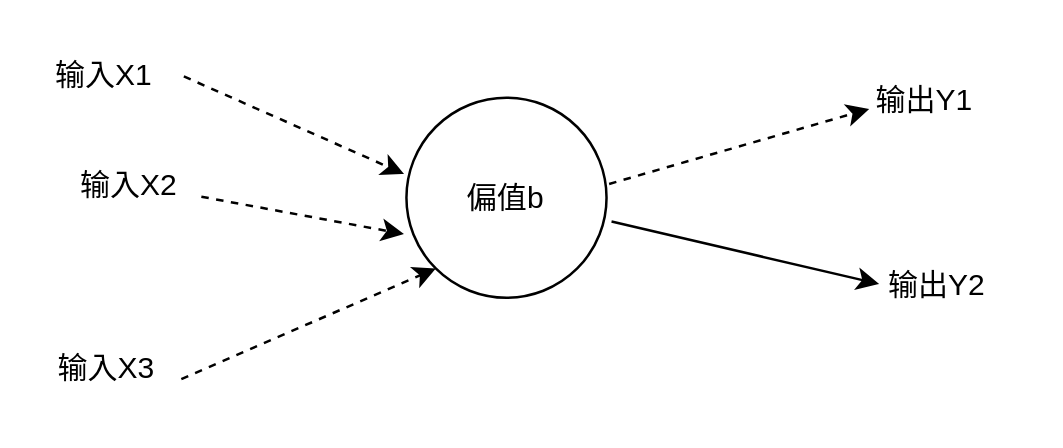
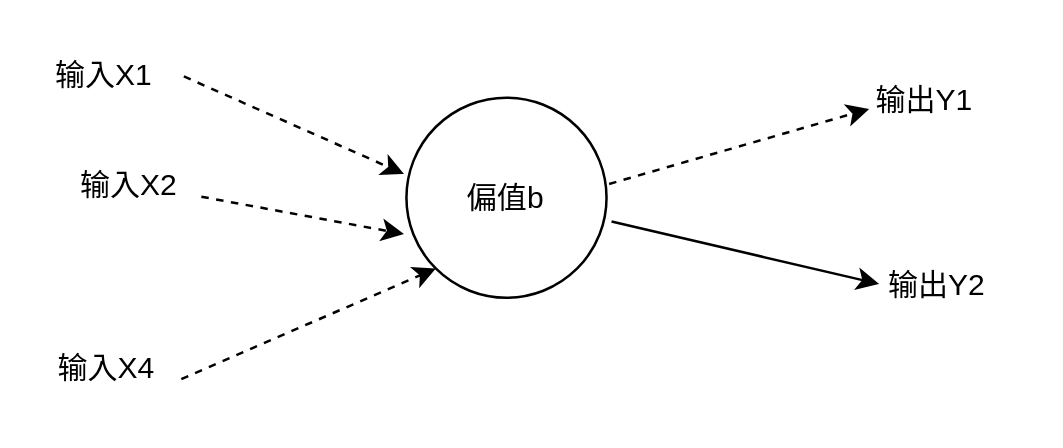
  <mxCell id="0" />
  <mxCell id="1" parent="0" />
  <mxCell id="2" value="输入X1" style="text;html=1;resizable=0;points=[];autosize=1;align=left;verticalAlign=top;spacingTop=-4;" vertex="1" parent="1"><mxGeometry x="20" y="20" width="50" height="20" as="geometry" /></mxCell>
  <mxCell id="3" value="输入X2" style="text;html=1;resizable=0;points=[];autosize=1;align=left;verticalAlign=top;spacingTop=-4;" vertex="1" parent="1"><mxGeometry x="30" y="63.5" width="50" height="20" as="geometry" /></mxCell>
- <mxCell id="4" value="输入X3" style="text;html=1;resizable=0;points=[];autosize=1;align=left;verticalAlign=top;spacingTop=-4;" vertex="1" parent="1"><mxGeometry x="21" y="137" width="50" height="20" as="geometry" /></mxCell>
+ <mxCell id="4" value="输入X4" style="text;html=1;resizable=0;points=[];autosize=1;align=left;verticalAlign=top;spacingTop=-4;" vertex="1" parent="1"><mxGeometry x="21" y="137" width="50" height="20" as="geometry" /></mxCell>
  <mxCell id="5" value="偏值b" style="ellipse;whiteSpace=wrap;html=1;aspect=fixed;" vertex="1" parent="1"><mxGeometry x="162" y="38.5" width="80" height="80" as="geometry" /></mxCell>
  <mxCell id="6" value="输出Y1" style="text;html=1;resizable=0;points=[];autosize=1;align=left;verticalAlign=top;spacingTop=-4;" vertex="1" parent="1"><mxGeometry x="348" y="30" width="50" height="20" as="geometry" /></mxCell>
  <mxCell id="7" value="输出Y2" style="text;html=1;resizable=0;points=[];autosize=1;align=left;verticalAlign=top;spacingTop=-4;" vertex="1" parent="1"><mxGeometry x="353" y="104" width="50" height="20" as="geometry" /></mxCell>
  <mxCell id="8" value="" style="endArrow=classic;html=1;exitX=1.06;exitY=0.5;exitDx=0;exitDy=0;exitPerimeter=0;entryX=-0.012;entryY=0.381;entryDx=0;entryDy=0;entryPerimeter=0;dashed=1;" edge="1" parent="1" source="2" target="5"><mxGeometry width="50" height="50" relative="1" as="geometry"><mxPoint x="22" y="230" as="sourcePoint" /><mxPoint x="72" y="180" as="targetPoint" /></mxGeometry></mxCell>
  <mxCell id="9" value="" style="endArrow=classic;html=1;dashed=1;" edge="1" parent="1" source="3"><mxGeometry width="50" height="50" relative="1" as="geometry"><mxPoint x="62" y="197" as="sourcePoint" /><mxPoint x="161" y="93" as="targetPoint" /></mxGeometry></mxCell>
  <mxCell id="10" value="" style="endArrow=classic;html=1;dashed=1;entryX=0;entryY=1;entryDx=0;entryDy=0;exitX=1.02;exitY=0.7;exitDx=0;exitDy=0;exitPerimeter=0;" edge="1" parent="1" source="4" target="5"><mxGeometry width="50" height="50" relative="1" as="geometry"><mxPoint x="22" y="230" as="sourcePoint" /><mxPoint x="72" y="180" as="targetPoint" /></mxGeometry></mxCell>
  <mxCell id="11" value="" style="endArrow=classic;html=1;dashed=1;entryX=-0.02;entryY=0.65;entryDx=0;entryDy=0;entryPerimeter=0;exitX=1.013;exitY=0.431;exitDx=0;exitDy=0;exitPerimeter=0;" edge="1" parent="1" source="5" target="6"><mxGeometry width="50" height="50" relative="1" as="geometry"><mxPoint x="22" y="230" as="sourcePoint" /><mxPoint x="72" y="180" as="targetPoint" /></mxGeometry></mxCell>
  <mxCell id="12" value="" style="endArrow=classic;html=1;dashed=0;entryX=-0.04;entryY=0.45;entryDx=0;entryDy=0;entryPerimeter=0;exitX=1.025;exitY=0.619;exitDx=0;exitDy=0;exitPerimeter=0;" edge="1" parent="1" source="5" target="7"><mxGeometry width="50" height="50" relative="1" as="geometry"><mxPoint x="22" y="230" as="sourcePoint" /><mxPoint x="72" y="180" as="targetPoint" /></mxGeometry></mxCell>
